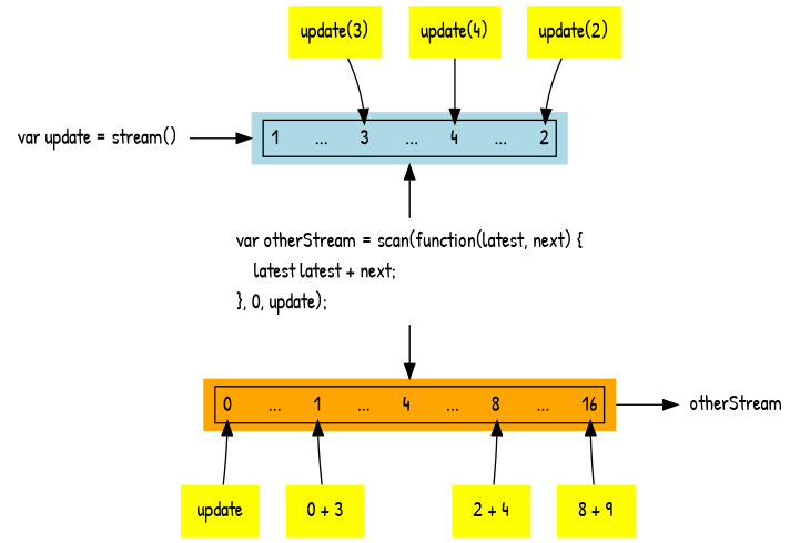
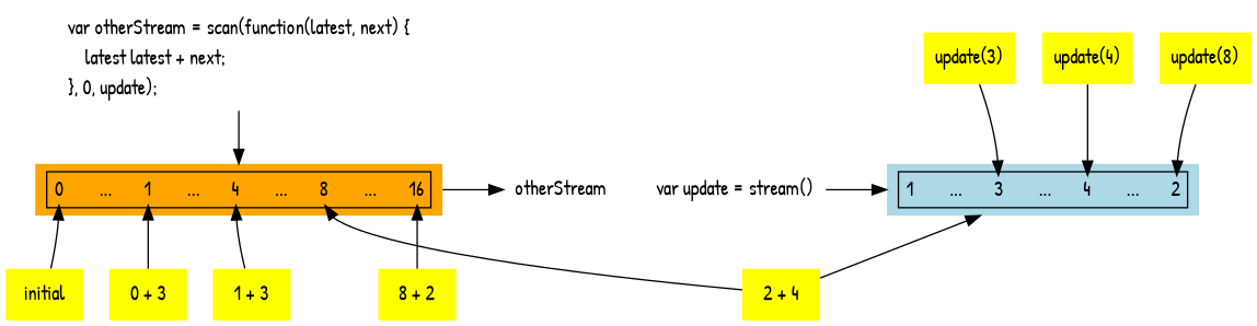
  digraph {
    fontname="Patrick Hand"
    node [fontname="Patrick Hand" shape=none fillcolor=yellow style=filled]
    edge [fontname="Patrick Hand"]
    n1 [label="var update = stream()" fillcolor="" style=""]
    n2 [fillcolor=lightblue label=<     <table border="1">       <tr>         <td port="plusone" border="0">1</td>         <td border="0">&nbsp;&nbsp;&nbsp;&nbsp;&nbsp;&nbsp;...&nbsp;&nbsp;&nbsp;&nbsp;&nbsp;</td>         <td port="plusthree" border="0">3</td>         <td border="0">&nbsp;&nbsp;&nbsp;&nbsp;&nbsp;&nbsp;...&nbsp;&nbsp;&nbsp;&nbsp;&nbsp;</td>         <td port="plusfour" border="0">4</td>         <td border="0">&nbsp;&nbsp;&nbsp;&nbsp;&nbsp;&nbsp;...&nbsp;&nbsp;&nbsp;&nbsp;&nbsp;</td>         <td port="plustwo" border="0">2</td>       </tr>     </table>   > shape=plaintext]
    n3 [fillcolor=orange label=<     <table border="1">       <tr>         <td border="0" port="initial">0</td>         <td border="0">&nbsp;&nbsp;&nbsp;&nbsp;&nbsp;&nbsp;...&nbsp;&nbsp;&nbsp;&nbsp;&nbsp;</td>         <td border="0" port="one">1</td>         <td border="0">&nbsp;&nbsp;&nbsp;&nbsp;&nbsp;&nbsp;...&nbsp;&nbsp;&nbsp;&nbsp;&nbsp;</td>         <td border="0" port="four">4</td>         <td border="0">&nbsp;&nbsp;&nbsp;&nbsp;&nbsp;&nbsp;...&nbsp;&nbsp;&nbsp;&nbsp;&nbsp;</td>         <td border="0" port="eight">8</td>         <td border="0">&nbsp;&nbsp;&nbsp;&nbsp;&nbsp;&nbsp;...&nbsp;&nbsp;&nbsp;&nbsp;&nbsp;</td>         <td border="0" port="ten">16</td>       </tr>     </table>   > shape=plaintext]
    otherStream [fillcolor="" style=""]
    n5 [label=<     <table border="0">       <tr>         <td align='left'>var otherStream = scan(function(latest, next) {</td>       </tr>       <tr>         <td align='left'>    latest latest + next;</td>       </tr>       <tr>         <td align='left'>}, 0, update);</td>       </tr>     </table>   > shape=plaintext fillcolor="" style=""]
-   n6 [label=update]
+   n6 [label=initial]
    n7 [label="0 + 3"]
+   n8 [label="1 + 3"]
    n9 [label="2 + 4"]
-   n10 [label="8 + 9"]
+   n10 [label="8 + 2"]
    n11 [label="update(3)"]
    n12 [label="update(4)"]
-   n13 [label="update(2)"]
+   n13 [label="update(8)"]
    subgraph sub_1 {
      rank=same
      n1
      n2
    }
    subgraph sub_2 {
      rank=same
      n3
      otherStream
    }
    n1 -> n2 [label="        "]
-   n2 -> n5 [dir=back]
+   n2 -> n9 [dir=back]
    n3 -> otherStream [label="        "]
    n3 -> n6 [dir=back tailport=initial]
    n3 -> n7 [dir=back tailport=one]
+   n3 -> n8 [dir=back tailport=four]
    n3 -> n9 [dir=back tailport=eight]
    n3 -> n10 [dir=back tailport=ten]
    n5 -> n3
    n11 -> n2 [headport=plusthree]
    n12 -> n2 [headport=plusfour]
    n13 -> n2 [headport=plustwo]
  }
